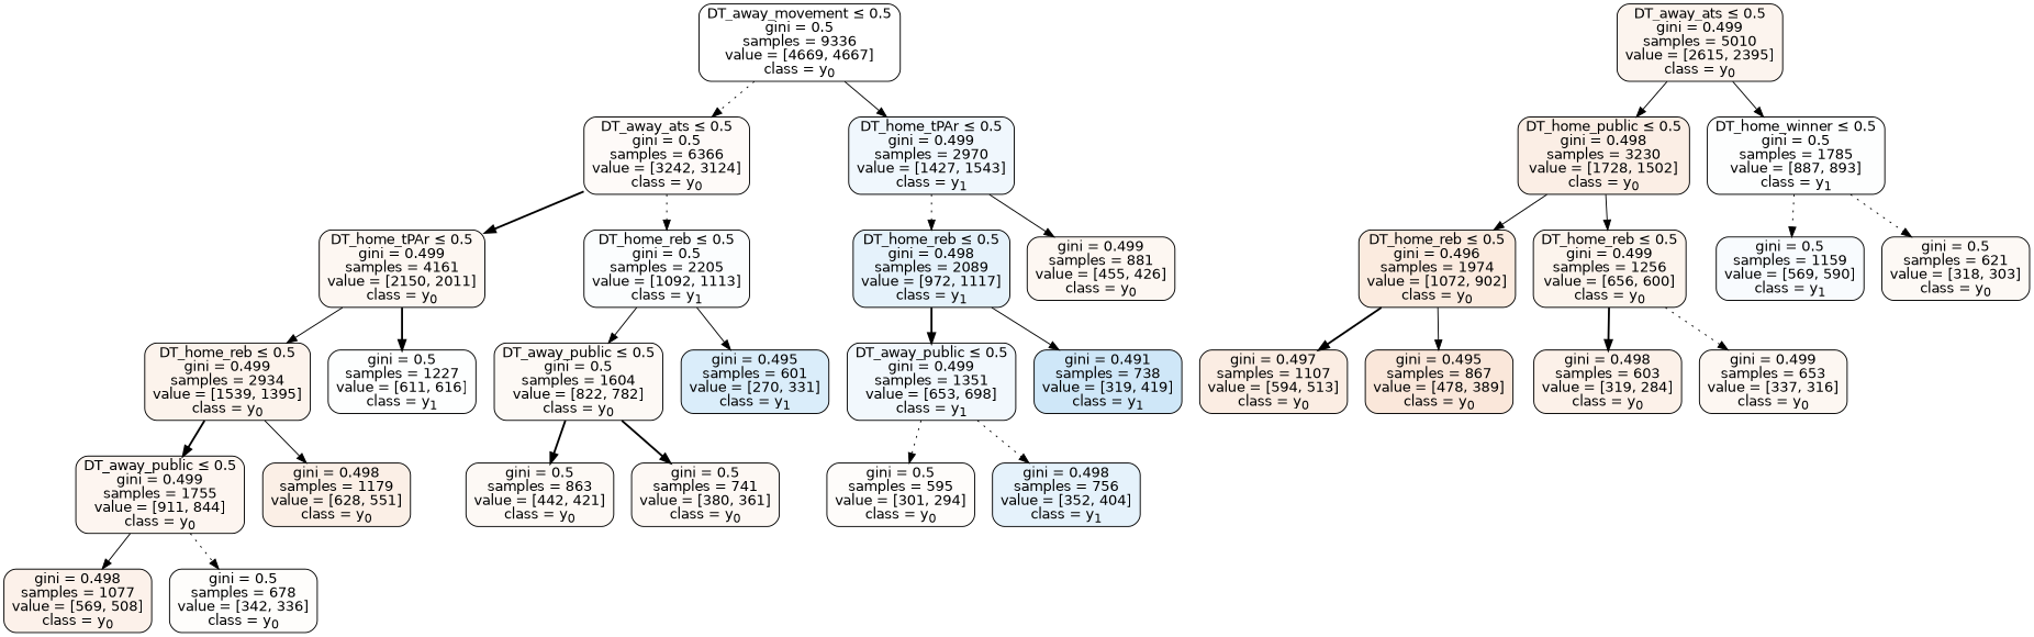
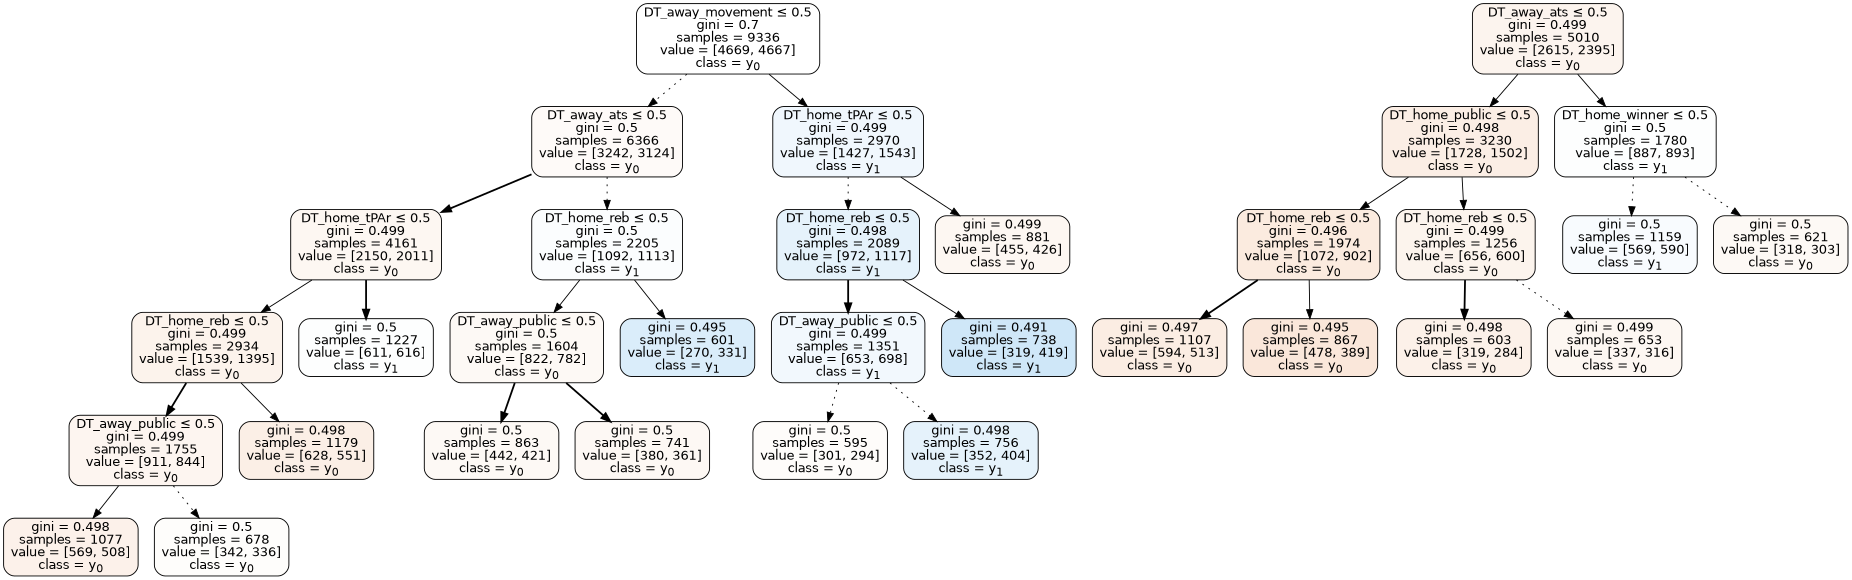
  digraph {
    node [color=black fillcolor="#e5813910" fontname=helvetica shape=box style="filled, rounded"]
    edge [fontname=helvetica style=solid]
-   n1 [fillcolor="#e5813900" label=<DT_away_movement &le; 0.5<br/>gini = 0.5<br/>samples = 9336<br/>value = [4669, 4667]<br/>class = y<SUB>0</SUB>>]
+   n1 [fillcolor="#e5813900" label=<DT_away_movement &le; 0.5<br/>gini = 0.7<br/>samples = 9336<br/>value = [4669, 4667]<br/>class = y<SUB>0</SUB>>]
    n2 [fillcolor="#e5813909" label=<DT_away_ats &le; 0.5<br/>gini = 0.5<br/>samples = 6366<br/>value = [3242, 3124]<br/>class = y<SUB>0</SUB>>]
    n3 [fillcolor="#399de513" label=<DT_home_tPAr &le; 0.5<br/>gini = 0.499<br/>samples = 2970<br/>value = [1427, 1543]<br/>class = y<SUB>1</SUB>>]
    n4 [fillcolor="#e5813915" label=<DT_away_ats &le; 0.5<br/>gini = 0.499<br/>samples = 5010<br/>value = [2615, 2395]<br/>class = y<SUB>0</SUB>>]
    n5 [fillcolor="#e5813921" label=<DT_home_public &le; 0.5<br/>gini = 0.498<br/>samples = 3230<br/>value = [1728, 1502]<br/>class = y<SUB>0</SUB>>]
-   n6 [fillcolor="#399de502" label=<DT_home_winner &le; 0.5<br/>gini = 0.5<br/>samples = 1785<br/>value = [887, 893]<br/>class = y<SUB>1</SUB>>]
+   n6 [fillcolor="#399de502" label=<DT_home_winner &le; 0.5<br/>gini = 0.5<br/>samples = 1780<br/>value = [887, 893]<br/>class = y<SUB>1</SUB>>]
    n7 [label=<DT_home_tPAr &le; 0.5<br/>gini = 0.499<br/>samples = 4161<br/>value = [2150, 2011]<br/>class = y<SUB>0</SUB>>]
    n8 [fillcolor="#399de505" label=<DT_home_reb &le; 0.5<br/>gini = 0.5<br/>samples = 2205<br/>value = [1092, 1113]<br/>class = y<SUB>1</SUB>>]
    n9 [fillcolor="#399de521" label=<DT_home_reb &le; 0.5<br/>gini = 0.498<br/>samples = 2089<br/>value = [972, 1117]<br/>class = y<SUB>1</SUB>>]
    n10 [label=<gini = 0.499<br/>samples = 881<br/>value = [455, 426]<br/>class = y<SUB>0</SUB>>]
    n11 [fillcolor="#e5813918" label=<DT_home_reb &le; 0.5<br/>gini = 0.499<br/>samples = 2934<br/>value = [1539, 1395]<br/>class = y<SUB>0</SUB>>]
    n12 [fillcolor="#399de502" label=<gini = 0.5<br/>samples = 1227<br/>value = [611, 616]<br/>class = y<SUB>1</SUB>>]
    n13 [fillcolor="#e581390c" label=<DT_away_public &le; 0.5<br/>gini = 0.5<br/>samples = 1604<br/>value = [822, 782]<br/>class = y<SUB>0</SUB>>]
    n14 [fillcolor="#399de52f" label=<gini = 0.495<br/>samples = 601<br/>value = [270, 331]<br/>class = y<SUB>1</SUB>>]
    n15 [fillcolor="#e5813913" label=<DT_away_public &le; 0.5<br/>gini = 0.499<br/>samples = 1755<br/>value = [911, 844]<br/>class = y<SUB>0</SUB>>]
    n16 [fillcolor="#e581391f" label=<gini = 0.498<br/>samples = 1179<br/>value = [628, 551]<br/>class = y<SUB>0</SUB>>]
    n17 [fillcolor="#e581391b" label=<gini = 0.498<br/>samples = 1077<br/>value = [569, 508]<br/>class = y<SUB>0</SUB>>]
    n18 [fillcolor="#e5813904" label=<gini = 0.5<br/>samples = 678<br/>value = [342, 336]<br/>class = y<SUB>0</SUB>>]
    n19 [fillcolor="#e581390c" label=<gini = 0.5<br/>samples = 863<br/>value = [442, 421]<br/>class = y<SUB>0</SUB>>]
    n20 [fillcolor="#e581390d" label=<gini = 0.5<br/>samples = 741<br/>value = [380, 361]<br/>class = y<SUB>0</SUB>>]
    n21 [fillcolor="#399de510" label=<DT_away_public &le; 0.5<br/>gini = 0.499<br/>samples = 1351<br/>value = [653, 698]<br/>class = y<SUB>1</SUB>>]
    n22 [fillcolor="#399de53d" label=<gini = 0.491<br/>samples = 738<br/>value = [319, 419]<br/>class = y<SUB>1</SUB>>]
    n23 [fillcolor="#e5813906" label=<gini = 0.5<br/>samples = 595<br/>value = [301, 294]<br/>class = y<SUB>0</SUB>>]
    n24 [fillcolor="#399de521" label=<gini = 0.498<br/>samples = 756<br/>value = [352, 404]<br/>class = y<SUB>1</SUB>>]
    n25 [fillcolor="#e5813928" label=<DT_home_reb &le; 0.5<br/>gini = 0.496<br/>samples = 1974<br/>value = [1072, 902]<br/>class = y<SUB>0</SUB>>]
    n26 [fillcolor="#e5813916" label=<DT_home_reb &le; 0.5<br/>gini = 0.499<br/>samples = 1256<br/>value = [656, 600]<br/>class = y<SUB>0</SUB>>]
    n27 [fillcolor="#399de509" label=<gini = 0.5<br/>samples = 1159<br/>value = [569, 590]<br/>class = y<SUB>1</SUB>>]
    n28 [fillcolor="#e581390c" label=<gini = 0.5<br/>samples = 621<br/>value = [318, 303]<br/>class = y<SUB>0</SUB>>]
    n29 [fillcolor="#e5813923" label=<gini = 0.497<br/>samples = 1107<br/>value = [594, 513]<br/>class = y<SUB>0</SUB>>]
    n30 [fillcolor="#e581392f" label=<gini = 0.495<br/>samples = 867<br/>value = [478, 389]<br/>class = y<SUB>0</SUB>>]
    n31 [fillcolor="#e581391c" label=<gini = 0.498<br/>samples = 603<br/>value = [319, 284]<br/>class = y<SUB>0</SUB>>]
    n32 [label=<gini = 0.499<br/>samples = 653<br/>value = [337, 316]<br/>class = y<SUB>0</SUB>>]
    n1 -> n2 [style=dotted]
    n1 -> n3
    n2 -> n7 [style=bold]
    n2 -> n8 [style=dotted]
    n3 -> n9 [style=dotted]
    n3 -> n10
    n4 -> n5
    n4 -> n6
    n5 -> n25
    n5 -> n26
    n6 -> n27 [style=dotted]
    n6 -> n28 [style=dotted]
    n7 -> n11
    n7 -> n12 [style=bold]
    n8 -> n13
    n8 -> n14
    n9 -> n21 [style=bold]
    n9 -> n22
    n11 -> n15 [style=bold]
    n11 -> n16
    n13 -> n19 [style=bold]
    n13 -> n20 [style=bold]
    n15 -> n17
    n15 -> n18 [style=dotted]
    n21 -> n23 [style=dotted]
    n21 -> n24 [style=dotted]
    n25 -> n29 [style=bold]
    n25 -> n30
    n26 -> n31 [style=bold]
    n26 -> n32 [style=dotted]
  }
